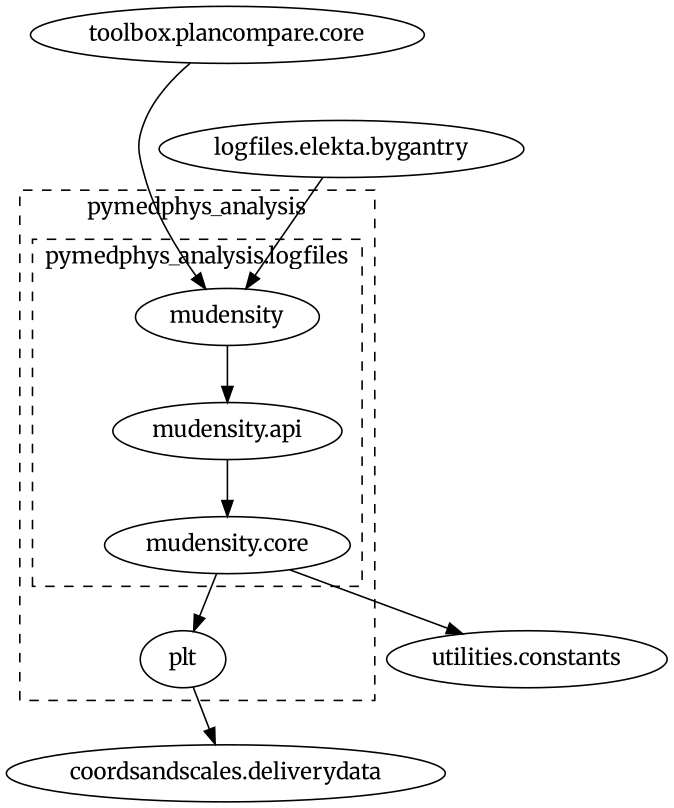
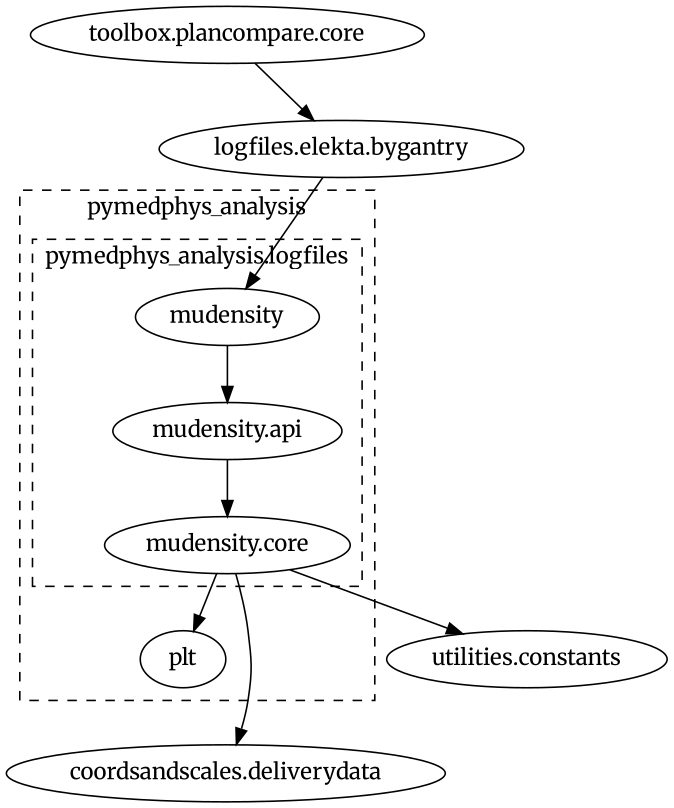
  strict digraph {
    fontname=Merriweather
    rankdir=TB
    node [fontname=Merriweather]
    edge [fontname=Merriweather]
    n1 [label="mudensity.core"]
    n2 [label="mudensity.api"]
    n3 [label=mudensity]
    n4 [label=plt]
    n5 [label="coordsandscales.deliverydata"]
    n6 [label="utilities.constants"]
    n7 [label="logfiles.elekta.bygantry"]
    n8 [label="toolbox.plancompare.core"]
    subgraph cluster_1 {
      label=pymedphys_analysis
      style=dashed
      n4
      subgraph cluster_2 {
        label="pymedphys_analysis.logfiles"
        style=dashed
        subgraph sub_3 {
          label="pymedphys_analysis.mudensity"
          rank=same
          style=dashed
          n1
        }
        subgraph sub_4 {
          label="pymedphys_analysis.mudensity"
          rank=same
          style=dashed
          n2
        }
        subgraph sub_5 {
          label="pymedphys_analysis.mudensity"
          rank=same
          style=dashed
          n3
        }
      }
    }
    n1 -> n4
-   n4 -> n5
+   n1 -> n5
    n1 -> n6
    n2 -> n1
    n3 -> n2
    n7 -> n3
-   n8 -> n3
+   n8 -> n7
  }
